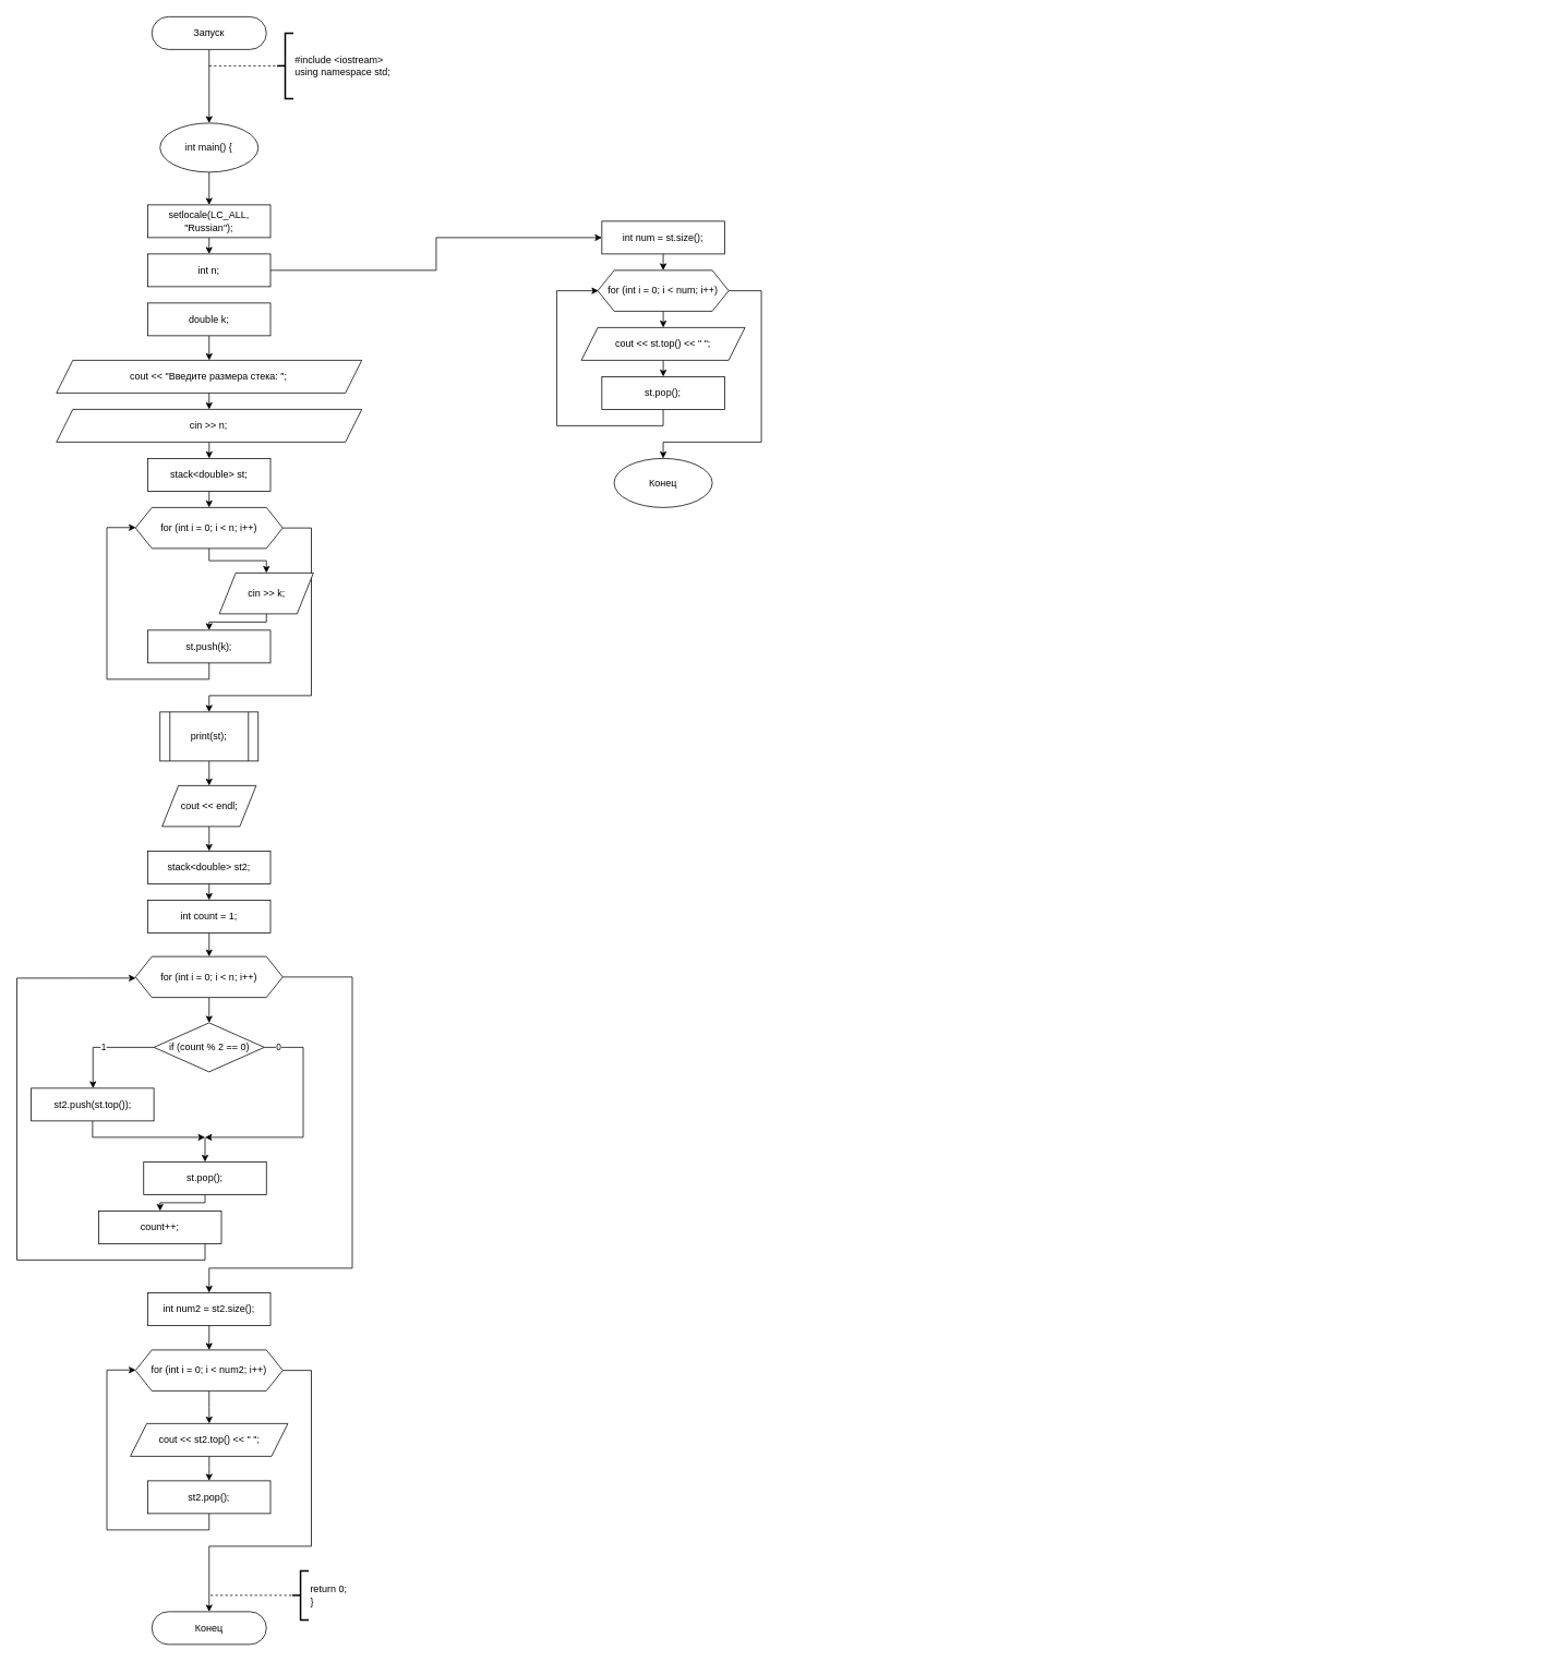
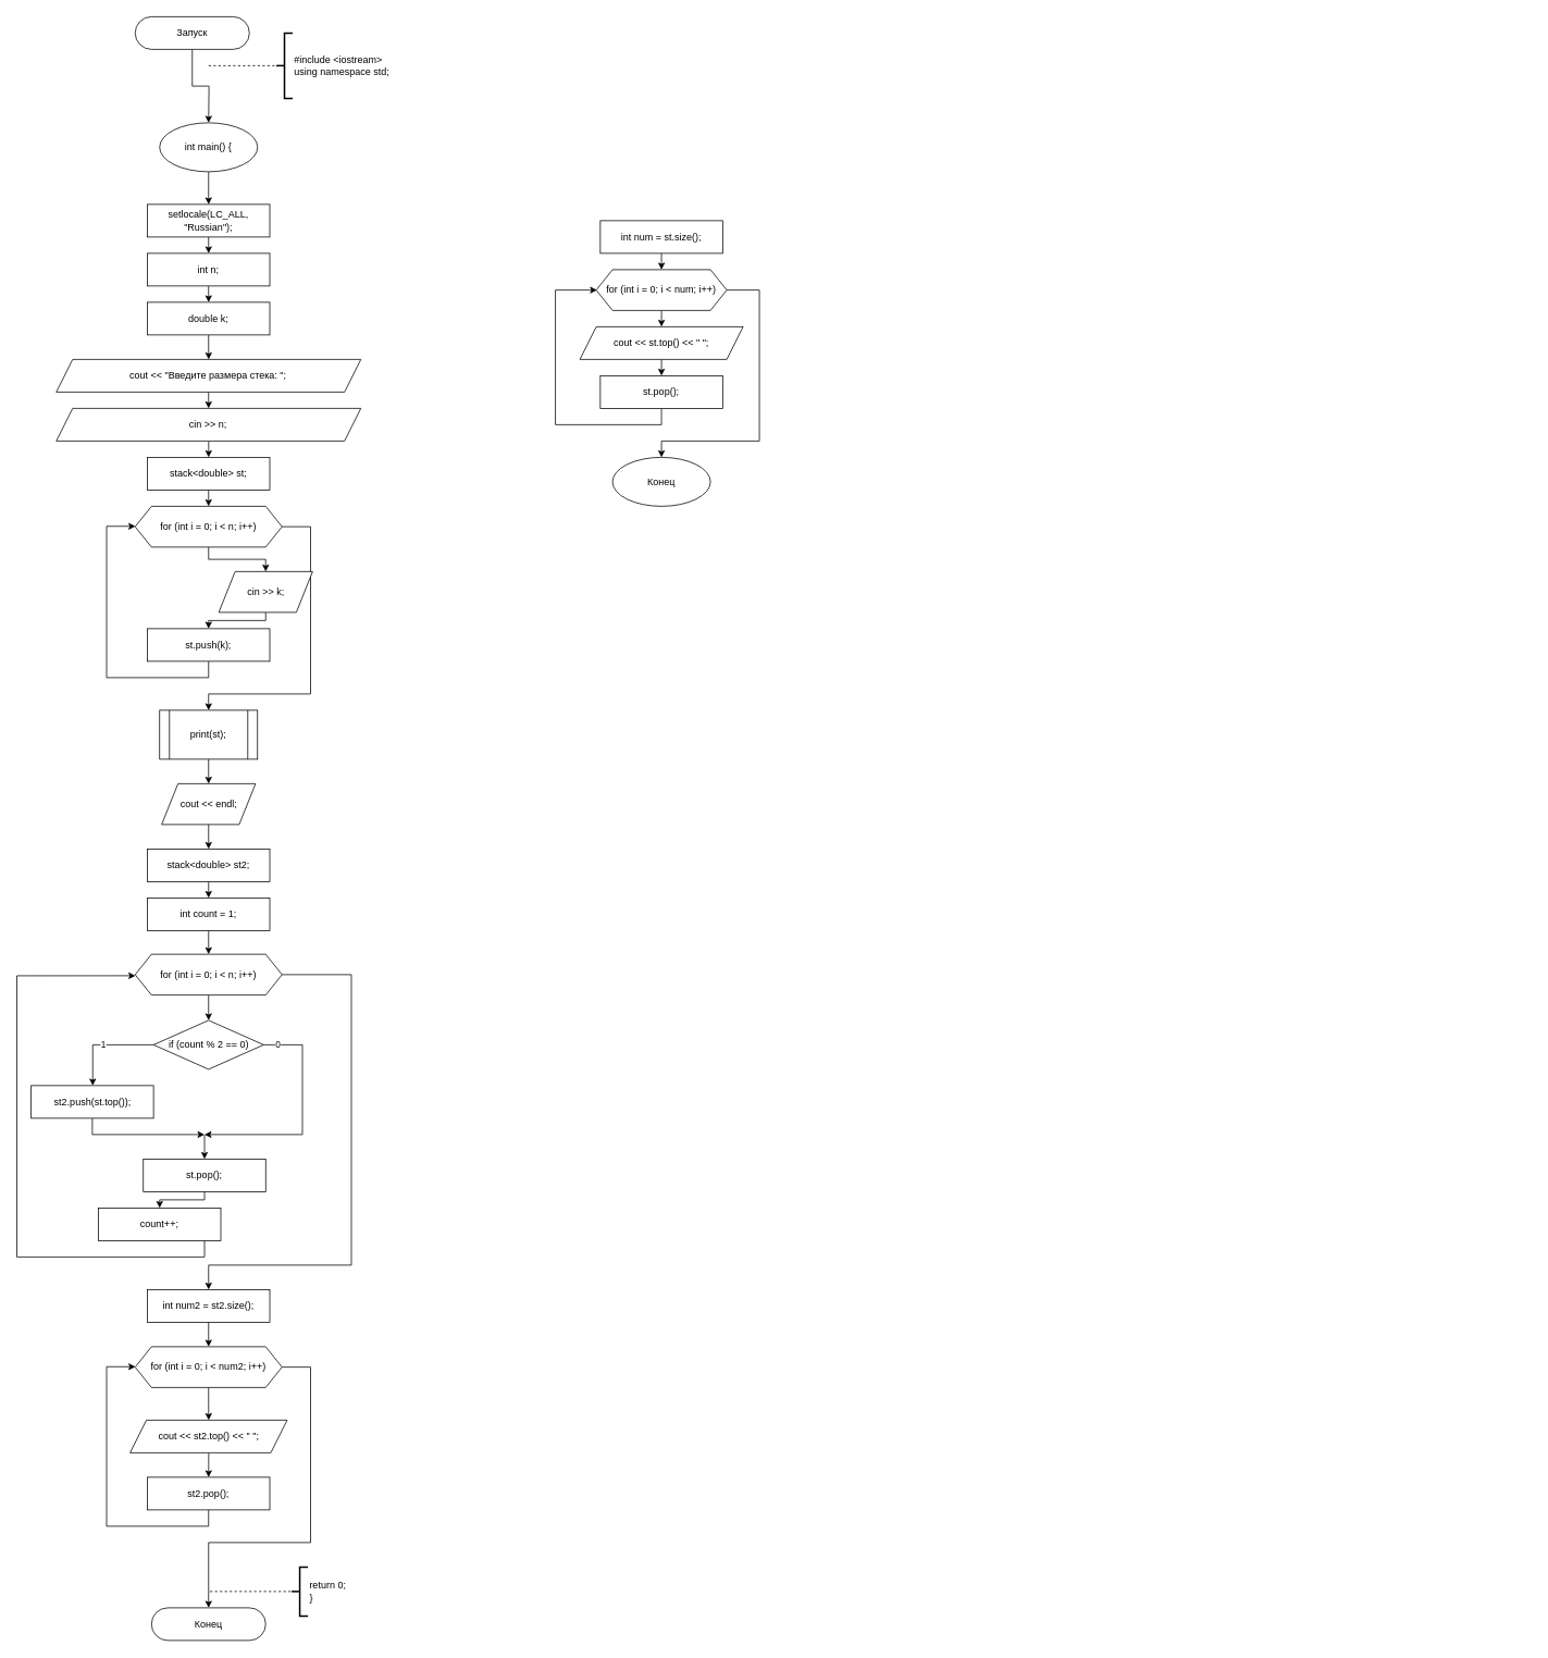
  <mxCell id="0" />
  <mxCell id="1" parent="0" />
  <mxCell id="2" style="edgeStyle=orthogonalEdgeStyle;rounded=0;orthogonalLoop=1;jettySize=auto;html=1;" parent="1" source="3" edge="1"><mxGeometry relative="1" as="geometry"><mxPoint x="255" y="150" as="targetPoint" /></mxGeometry></mxCell>
- <mxCell id="3" value="Запуск" style="rounded=1;whiteSpace=wrap;html=1;arcSize=50;" parent="1" vertex="1"><mxGeometry x="185" y="20" width="140" height="40" as="geometry" /></mxCell>
+ <mxCell id="3" value="Запуск" style="rounded=1;whiteSpace=wrap;html=1;arcSize=50;" parent="1" vertex="1"><mxGeometry x="165" y="20" width="140" height="40" as="geometry" /></mxCell>
  <mxCell id="4" value="#include &amp;lt;iostream&amp;gt;&lt;br&gt;using namespace std;" style="strokeWidth=2;html=1;shape=mxgraph.flowchart.annotation_2;align=left;labelPosition=right;pointerEvents=1;" parent="1" vertex="1"><mxGeometry x="338.01" y="40" width="20" height="80" as="geometry" /></mxCell>
  <mxCell id="5" value="" style="endArrow=none;dashed=1;html=1;entryX=0;entryY=0.5;entryDx=0;entryDy=0;entryPerimeter=0;" parent="1" target="4" edge="1"><mxGeometry width="50" height="50" relative="1" as="geometry"><mxPoint x="255" y="80" as="sourcePoint" /><mxPoint x="345" y="70" as="targetPoint" /></mxGeometry></mxCell>
  <mxCell id="6" value="Конец" style="rounded=1;whiteSpace=wrap;html=1;arcSize=50;" parent="1" vertex="1"><mxGeometry x="185" y="1970" width="140" height="40" as="geometry" /></mxCell>
  <mxCell id="7" value="return 0;&lt;br&gt;}" style="strokeWidth=2;html=1;shape=mxgraph.flowchart.annotation_2;align=left;labelPosition=right;pointerEvents=1;" parent="1" vertex="1"><mxGeometry x="356.75" y="1920" width="20" height="60" as="geometry" /></mxCell>
  <mxCell id="8" value="" style="endArrow=none;dashed=1;html=1;entryX=0;entryY=0.5;entryDx=0;entryDy=0;entryPerimeter=0;" parent="1" edge="1"><mxGeometry width="50" height="50" relative="1" as="geometry"><mxPoint x="256.75" y="1950" as="sourcePoint" /><mxPoint x="356.75" y="1950" as="targetPoint" /></mxGeometry></mxCell>
  <mxCell id="9" style="edgeStyle=orthogonalEdgeStyle;html=1;rounded=0;" parent="1" source="10" target="12" edge="1"><mxGeometry relative="1" as="geometry" /></mxCell>
  <mxCell id="10" value="int main() {" style="ellipse;whiteSpace=wrap;html=1;" parent="1" vertex="1"><mxGeometry x="195" y="150" width="120" height="60" as="geometry" /></mxCell>
  <mxCell id="11" style="edgeStyle=orthogonalEdgeStyle;rounded=0;html=1;" parent="1" source="12" target="14" edge="1"><mxGeometry relative="1" as="geometry" /></mxCell>
  <mxCell id="12" value="setlocale(LC_ALL, &quot;Russian&quot;);" style="rounded=0;whiteSpace=wrap;html=1;" parent="1" vertex="1"><mxGeometry x="180" y="250" width="150" height="40" as="geometry" /></mxCell>
- <mxCell id="13" style="edgeStyle=orthogonalEdgeStyle;rounded=0;html=1;" parent="1" source="14" target="22" edge="1"><mxGeometry relative="1" as="geometry" /></mxCell>
+ <mxCell id="13" style="edgeStyle=orthogonalEdgeStyle;rounded=0;html=1;" parent="1" source="14" target="16" edge="1"><mxGeometry relative="1" as="geometry" /></mxCell>
  <mxCell id="14" value="int n;" style="rounded=0;whiteSpace=wrap;html=1;" parent="1" vertex="1"><mxGeometry x="180" y="310" width="150" height="40" as="geometry" /></mxCell>
  <mxCell id="15" style="edgeStyle=orthogonalEdgeStyle;rounded=0;html=1;" parent="1" source="16" target="18" edge="1"><mxGeometry relative="1" as="geometry" /></mxCell>
  <mxCell id="16" value="double k;" style="rounded=0;whiteSpace=wrap;html=1;" parent="1" vertex="1"><mxGeometry x="180" y="370" width="150" height="40" as="geometry" /></mxCell>
  <mxCell id="17" style="edgeStyle=orthogonalEdgeStyle;rounded=0;html=1;" parent="1" source="18" target="20" edge="1"><mxGeometry relative="1" as="geometry" /></mxCell>
  <mxCell id="18" value="cout &amp;lt;&amp;lt; &quot;Введите размера стека: &quot;;" style="shape=parallelogram;perimeter=parallelogramPerimeter;whiteSpace=wrap;html=1;fixedSize=1;" parent="1" vertex="1"><mxGeometry x="68.38" y="440" width="373.25" height="40" as="geometry" /></mxCell>
  <mxCell id="19" style="edgeStyle=orthogonalEdgeStyle;rounded=0;html=1;" parent="1" source="20" edge="1"><mxGeometry relative="1" as="geometry"><mxPoint x="255" y="560" as="targetPoint" /></mxGeometry></mxCell>
  <mxCell id="20" value="cin &amp;gt;&amp;gt; n;" style="shape=parallelogram;perimeter=parallelogramPerimeter;whiteSpace=wrap;html=1;fixedSize=1;" parent="1" vertex="1"><mxGeometry x="68.38" y="500" width="373.25" height="40" as="geometry" /></mxCell>
  <mxCell id="21" style="edgeStyle=orthogonalEdgeStyle;rounded=0;html=1;" parent="1" source="22" edge="1"><mxGeometry relative="1" as="geometry"><mxPoint x="810.14" y="330" as="targetPoint" /></mxGeometry></mxCell>
  <mxCell id="22" value="int num = st.size();" style="rounded=0;whiteSpace=wrap;html=1;" parent="1" vertex="1"><mxGeometry x="735.14" y="270" width="150" height="40" as="geometry" /></mxCell>
  <mxCell id="23" value="Конец" style="ellipse;whiteSpace=wrap;html=1;" parent="1" vertex="1"><mxGeometry x="750.14" y="560" width="120" height="60" as="geometry" /></mxCell>
  <mxCell id="24" style="edgeStyle=orthogonalEdgeStyle;rounded=0;html=1;entryX=-0.005;entryY=0.525;entryDx=0;entryDy=0;entryPerimeter=0;" parent="1" edge="1"><mxGeometry relative="1" as="geometry"><Array as="points"><mxPoint x="1875" y="600" /><mxPoint x="1720" y="600" /><mxPoint x="1720" y="387" /></Array><mxPoint x="1779.05" y="387" as="targetPoint" /></mxGeometry></mxCell>
  <mxCell id="25" style="edgeStyle=none;html=1;" edge="1" parent="1" source="27" target="29"><mxGeometry relative="1" as="geometry" /></mxCell>
  <mxCell id="26" style="edgeStyle=orthogonalEdgeStyle;rounded=0;html=1;" edge="1" parent="1" source="27" target="23"><mxGeometry relative="1" as="geometry"><Array as="points"><mxPoint x="930.14" y="355" /><mxPoint x="930.14" y="540" /><mxPoint x="810.14" y="540" /></Array></mxGeometry></mxCell>
  <mxCell id="27" value="for (int i = 0; i &amp;lt; num; i++)" style="shape=hexagon;perimeter=hexagonPerimeter2;whiteSpace=wrap;html=1;fixedSize=1;" vertex="1" parent="1"><mxGeometry x="730.14" y="330" width="160" height="50" as="geometry" /></mxCell>
  <mxCell id="28" style="edgeStyle=none;html=1;" edge="1" parent="1" source="29" target="31"><mxGeometry relative="1" as="geometry" /></mxCell>
  <mxCell id="29" value="cout &amp;lt;&amp;lt; st.top() &amp;lt;&amp;lt; &quot; &quot;;" style="shape=parallelogram;perimeter=parallelogramPerimeter;whiteSpace=wrap;html=1;fixedSize=1;" vertex="1" parent="1"><mxGeometry x="710.14" y="400" width="200" height="40" as="geometry" /></mxCell>
  <mxCell id="30" style="edgeStyle=orthogonalEdgeStyle;html=1;rounded=0;entryX=0.006;entryY=0.5;entryDx=0;entryDy=0;entryPerimeter=0;" edge="1" parent="1" source="31" target="27"><mxGeometry relative="1" as="geometry"><mxPoint x="690.14" y="390" as="targetPoint" /><Array as="points"><mxPoint x="810.14" y="520" /><mxPoint x="680.14" y="520" /><mxPoint x="680.14" y="355" /></Array></mxGeometry></mxCell>
  <mxCell id="31" value="st.pop();" style="rounded=0;whiteSpace=wrap;html=1;" vertex="1" parent="1"><mxGeometry x="735.14" y="460" width="150" height="40" as="geometry" /></mxCell>
  <mxCell id="32" style="edgeStyle=orthogonalEdgeStyle;rounded=0;html=1;" edge="1" parent="1" source="33" target="36"><mxGeometry relative="1" as="geometry" /></mxCell>
  <mxCell id="33" value="stack&amp;lt;double&amp;gt; st;" style="rounded=0;whiteSpace=wrap;html=1;" vertex="1" parent="1"><mxGeometry x="180" y="560" width="150" height="40" as="geometry" /></mxCell>
  <mxCell id="34" style="edgeStyle=orthogonalEdgeStyle;rounded=0;html=1;" edge="1" parent="1" source="36" target="38"><mxGeometry relative="1" as="geometry" /></mxCell>
  <mxCell id="35" style="edgeStyle=orthogonalEdgeStyle;rounded=0;html=1;" edge="1" parent="1" source="36" target="42"><mxGeometry relative="1" as="geometry"><Array as="points"><mxPoint x="380" y="645" /><mxPoint x="380" y="850" /><mxPoint x="255" y="850" /></Array></mxGeometry></mxCell>
  <mxCell id="36" value="for (int i = 0; i &amp;lt; n; i++)" style="shape=hexagon;perimeter=hexagonPerimeter2;whiteSpace=wrap;html=1;fixedSize=1;" vertex="1" parent="1"><mxGeometry x="165.01" y="620" width="180" height="50" as="geometry" /></mxCell>
  <mxCell id="37" style="edgeStyle=orthogonalEdgeStyle;rounded=0;html=1;" edge="1" parent="1" source="38" target="40"><mxGeometry relative="1" as="geometry" /></mxCell>
  <mxCell id="38" value="cin &amp;gt;&amp;gt; k;" style="shape=parallelogram;perimeter=parallelogramPerimeter;whiteSpace=wrap;html=1;fixedSize=1;" vertex="1" parent="1"><mxGeometry x="267.5" y="700" width="115" height="50" as="geometry" /></mxCell>
  <mxCell id="39" style="edgeStyle=orthogonalEdgeStyle;rounded=0;html=1;entryX=0.002;entryY=0.49;entryDx=0;entryDy=0;entryPerimeter=0;" edge="1" parent="1" source="40" target="36"><mxGeometry relative="1" as="geometry"><Array as="points"><mxPoint x="255" y="830" /><mxPoint x="130" y="830" /><mxPoint x="130" y="645" /></Array></mxGeometry></mxCell>
  <mxCell id="40" value="st.push(k);" style="rounded=0;whiteSpace=wrap;html=1;" vertex="1" parent="1"><mxGeometry x="180" y="770" width="150" height="40" as="geometry" /></mxCell>
  <mxCell id="41" style="edgeStyle=orthogonalEdgeStyle;rounded=0;html=1;" edge="1" parent="1" source="42" target="44"><mxGeometry relative="1" as="geometry" /></mxCell>
  <mxCell id="42" value="print(st);" style="shape=process;whiteSpace=wrap;html=1;backgroundOutline=1;" vertex="1" parent="1"><mxGeometry x="195" y="870" width="120" height="60" as="geometry" /></mxCell>
  <mxCell id="43" style="edgeStyle=orthogonalEdgeStyle;rounded=0;html=1;" edge="1" parent="1" source="44" target="46"><mxGeometry relative="1" as="geometry" /></mxCell>
  <mxCell id="44" value="cout &amp;lt;&amp;lt; endl;" style="shape=parallelogram;perimeter=parallelogramPerimeter;whiteSpace=wrap;html=1;fixedSize=1;" vertex="1" parent="1"><mxGeometry x="197.5" y="960" width="115" height="50" as="geometry" /></mxCell>
  <mxCell id="45" style="edgeStyle=orthogonalEdgeStyle;rounded=0;html=1;" edge="1" parent="1" source="46" target="48"><mxGeometry relative="1" as="geometry" /></mxCell>
  <mxCell id="46" value="stack&amp;lt;double&amp;gt; st2;" style="rounded=0;whiteSpace=wrap;html=1;" vertex="1" parent="1"><mxGeometry x="180.01" y="1040" width="150" height="40" as="geometry" /></mxCell>
  <mxCell id="47" style="edgeStyle=orthogonalEdgeStyle;rounded=0;html=1;" edge="1" parent="1" source="48" target="51"><mxGeometry relative="1" as="geometry" /></mxCell>
  <mxCell id="48" value="int count = 1;" style="rounded=0;whiteSpace=wrap;html=1;" vertex="1" parent="1"><mxGeometry x="180" y="1100" width="150" height="40" as="geometry" /></mxCell>
  <mxCell id="49" style="edgeStyle=orthogonalEdgeStyle;rounded=0;html=1;" edge="1" parent="1" source="51" target="54"><mxGeometry relative="1" as="geometry" /></mxCell>
  <mxCell id="50" style="edgeStyle=orthogonalEdgeStyle;rounded=0;html=1;" edge="1" parent="1" source="51" target="63"><mxGeometry relative="1" as="geometry"><Array as="points"><mxPoint x="430" y="1194" /><mxPoint x="430" y="1550" /><mxPoint x="255" y="1550" /></Array></mxGeometry></mxCell>
  <mxCell id="51" value="for (int i = 0; i &amp;lt; n; i++)" style="shape=hexagon;perimeter=hexagonPerimeter2;whiteSpace=wrap;html=1;fixedSize=1;" vertex="1" parent="1"><mxGeometry x="165" y="1169" width="180" height="50" as="geometry" /></mxCell>
  <mxCell id="52" value="1" style="edgeStyle=orthogonalEdgeStyle;rounded=0;html=1;" edge="1" parent="1" source="54" target="56"><mxGeometry relative="1" as="geometry"><Array as="points"><mxPoint x="113" y="1280" /></Array></mxGeometry></mxCell>
  <mxCell id="53" value="0" style="edgeStyle=orthogonalEdgeStyle;rounded=0;html=1;" edge="1" parent="1" source="54"><mxGeometry x="-0.874" relative="1" as="geometry"><mxPoint x="250" y="1390" as="targetPoint" /><Array as="points"><mxPoint x="370" y="1280" /><mxPoint x="370" y="1390" /></Array><mxPoint as="offset" /></mxGeometry></mxCell>
  <mxCell id="54" value="if (count % 2 == 0)" style="rhombus;whiteSpace=wrap;html=1;" vertex="1" parent="1"><mxGeometry x="187.5" y="1250" width="135.01" height="60" as="geometry" /></mxCell>
  <mxCell id="55" style="edgeStyle=orthogonalEdgeStyle;rounded=0;html=1;" edge="1" parent="1" source="56"><mxGeometry relative="1" as="geometry"><mxPoint x="250" y="1390" as="targetPoint" /><Array as="points"><mxPoint x="113" y="1390" /></Array></mxGeometry></mxCell>
  <mxCell id="56" value="st2.push(st.top());" style="rounded=0;whiteSpace=wrap;html=1;" vertex="1" parent="1"><mxGeometry x="37.5" y="1330" width="150" height="40" as="geometry" /></mxCell>
  <mxCell id="57" style="edgeStyle=orthogonalEdgeStyle;rounded=0;html=1;" edge="1" parent="1" source="58" target="61"><mxGeometry relative="1" as="geometry" /></mxCell>
  <mxCell id="58" value="st.pop();" style="rounded=0;whiteSpace=wrap;html=1;" vertex="1" parent="1"><mxGeometry x="175" y="1420" width="150" height="40" as="geometry" /></mxCell>
  <mxCell id="59" value="" style="endArrow=classic;html=1;rounded=0;" edge="1" parent="1" target="58"><mxGeometry width="50" height="50" relative="1" as="geometry"><mxPoint x="250" y="1390" as="sourcePoint" /><mxPoint x="240" y="1420" as="targetPoint" /></mxGeometry></mxCell>
  <mxCell id="60" style="edgeStyle=orthogonalEdgeStyle;rounded=0;html=1;entryX=0.002;entryY=0.527;entryDx=0;entryDy=0;entryPerimeter=0;" edge="1" parent="1" source="61" target="51"><mxGeometry relative="1" as="geometry"><Array as="points"><mxPoint x="250" y="1540" /><mxPoint x="20" y="1540" /><mxPoint x="20" y="1195" /></Array></mxGeometry></mxCell>
  <mxCell id="61" value="count++;" style="rounded=0;whiteSpace=wrap;html=1;" vertex="1" parent="1"><mxGeometry x="120" y="1480" width="150" height="40" as="geometry" /></mxCell>
  <mxCell id="62" style="edgeStyle=orthogonalEdgeStyle;rounded=0;html=1;" edge="1" parent="1" source="63" target="66"><mxGeometry relative="1" as="geometry" /></mxCell>
  <mxCell id="63" value="int num2 = st2.size();" style="rounded=0;whiteSpace=wrap;html=1;" vertex="1" parent="1"><mxGeometry x="180.01" y="1580" width="150" height="40" as="geometry" /></mxCell>
  <mxCell id="64" style="edgeStyle=orthogonalEdgeStyle;rounded=0;html=1;" edge="1" parent="1" source="66" target="68"><mxGeometry relative="1" as="geometry" /></mxCell>
  <mxCell id="65" style="edgeStyle=orthogonalEdgeStyle;rounded=0;html=1;" edge="1" parent="1" source="66" target="6"><mxGeometry relative="1" as="geometry"><Array as="points"><mxPoint x="380" y="1675" /><mxPoint x="380" y="1890" /><mxPoint x="255" y="1890" /></Array></mxGeometry></mxCell>
  <mxCell id="66" value="for (int i = 0; i &amp;lt; num2; i++)" style="shape=hexagon;perimeter=hexagonPerimeter2;whiteSpace=wrap;html=1;fixedSize=1;" vertex="1" parent="1"><mxGeometry x="165" y="1650" width="180" height="50" as="geometry" /></mxCell>
  <mxCell id="67" style="edgeStyle=orthogonalEdgeStyle;rounded=0;html=1;" edge="1" parent="1" source="68" target="70"><mxGeometry relative="1" as="geometry" /></mxCell>
  <mxCell id="68" value="cout &amp;lt;&amp;lt; st2.top() &amp;lt;&amp;lt; &quot; &quot;;" style="shape=parallelogram;perimeter=parallelogramPerimeter;whiteSpace=wrap;html=1;fixedSize=1;" vertex="1" parent="1"><mxGeometry x="158.76" y="1740" width="192.5" height="40" as="geometry" /></mxCell>
  <mxCell id="69" style="edgeStyle=orthogonalEdgeStyle;rounded=0;html=1;entryX=0.002;entryY=0.49;entryDx=0;entryDy=0;entryPerimeter=0;" edge="1" parent="1" source="70" target="66"><mxGeometry relative="1" as="geometry"><Array as="points"><mxPoint x="255" y="1870" /><mxPoint x="130" y="1870" /><mxPoint x="130" y="1675" /></Array></mxGeometry></mxCell>
  <mxCell id="70" value="st2.pop();" style="rounded=0;whiteSpace=wrap;html=1;" vertex="1" parent="1"><mxGeometry x="180" y="1810" width="150" height="40" as="geometry" /></mxCell>
